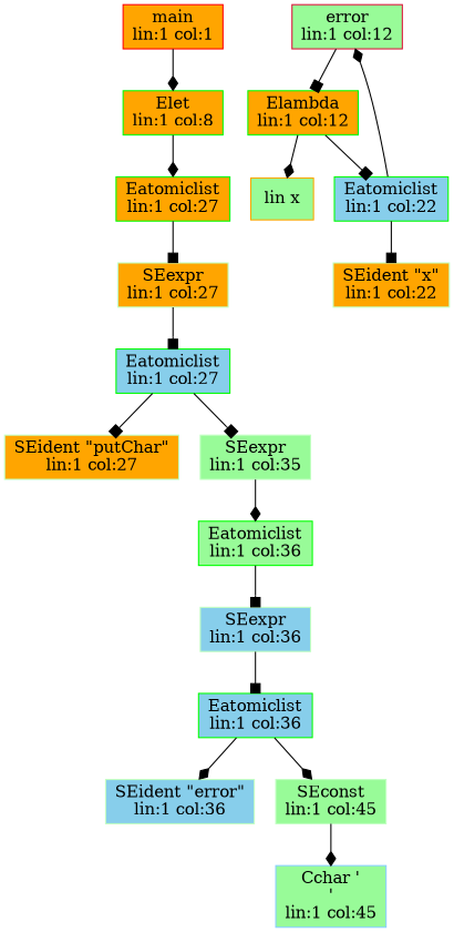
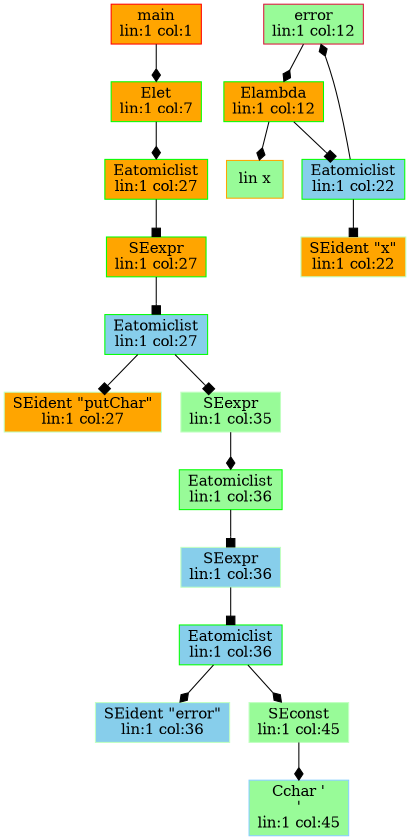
  digraph {
    node [color=green fillcolor=orange shape=box style=filled]
    edge [arrowhead=box]
    n1 [color=red label="main\nlin:1 col:1"]
-   n2 [label="Elet\nlin:1 col:8"]
+   n2 [label="Elet\nlin:1 col:7"]
    n3 [label="Eatomiclist\nlin:1 col:27"]
    n4 [color=crimson fillcolor=palegreen label="error\nlin:1 col:12"]
    n5 [label="Elambda\nlin:1 col:12"]
-   n6 [color=darkseagreen1 label="SEexpr\nlin:1 col:27"]
+   n6 [label="SEexpr\nlin:1 col:27"]
    n7 [color=orange fillcolor=palegreen label="lin x"]
    n8 [fillcolor=skyblue label="Eatomiclist\nlin:1 col:22"]
    n9 [color=darkseagreen1 label="SEident \"x\"\nlin:1 col:22"]
    n10 [fillcolor=skyblue label="Eatomiclist\nlin:1 col:27"]
    n11 [color=darkseagreen1 label="SEident \"putChar\"\nlin:1 col:27"]
    n12 [color=darkseagreen1 fillcolor=palegreen label="SEexpr\nlin:1 col:35"]
    n13 [fillcolor=palegreen label="Eatomiclist\nlin:1 col:36"]
    n14 [color=darkseagreen1 fillcolor=skyblue label="SEexpr\nlin:1 col:36"]
    n15 [fillcolor=skyblue label="Eatomiclist\nlin:1 col:36"]
    n16 [color=darkseagreen1 fillcolor=skyblue label="SEident \"error\"\nlin:1 col:36"]
    n17 [color=darkseagreen1 fillcolor=palegreen label="SEconst\nlin:1 col:45"]
    n18 [color=skyblue1 fillcolor=palegreen label="Cchar '\n'\nlin:1 col:45"]
    n1 -> n2 [arrowhead=diamond]
    n2 -> n3 [arrowhead=diamond]
    n3 -> n6
-   n4 -> n5
+   n4 -> n5 [arrowhead=diamond]
    n5 -> n7 [arrowhead=diamond]
    n5 -> n8
    n6 -> n10
    n8 -> n4 [arrowhead=diamond]
    n8 -> n9
    n10 -> n11
    n10 -> n12
    n12 -> n13 [arrowhead=diamond]
    n13 -> n14
    n14 -> n15
    n15 -> n16 [arrowhead=diamond]
    n15 -> n17 [arrowhead=diamond]
    n17 -> n18 [arrowhead=diamond]
  }
